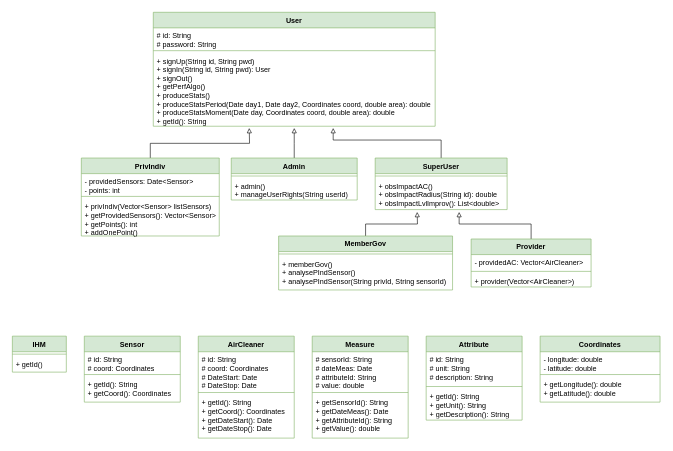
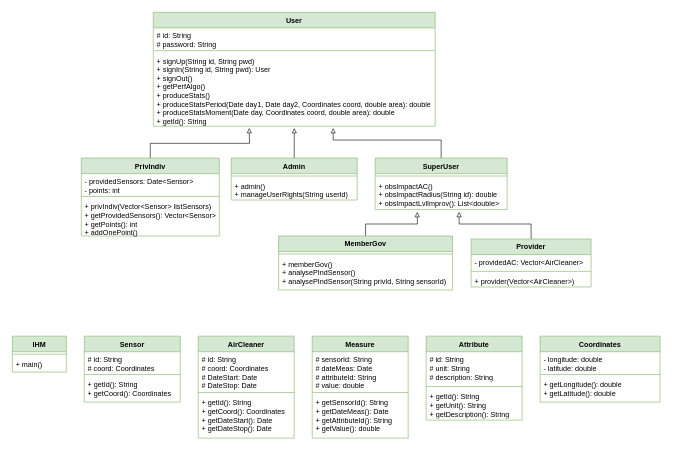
  <mxCell id="0" />
  <mxCell id="1" parent="0" />
  <mxCell id="2" value="User" style="swimlane;fontStyle=1;align=center;verticalAlign=top;childLayout=stackLayout;horizontal=1;startSize=26;horizontalStack=0;resizeParent=1;resizeParentMax=0;resizeLast=0;collapsible=1;marginBottom=0;whiteSpace=wrap;html=1;fillColor=#d5e8d4;strokeColor=#82b366;" vertex="1" parent="1"><mxGeometry x="255" y="20" width="470" height="190" as="geometry" /></mxCell>
  <mxCell id="3" value="# id: String&lt;br&gt;# password: String" style="text;strokeColor=none;fillColor=none;align=left;verticalAlign=top;spacingLeft=4;spacingRight=4;overflow=hidden;rotatable=0;points=[[0,0.5],[1,0.5]];portConstraint=eastwest;whiteSpace=wrap;html=1;" vertex="1" parent="2"><mxGeometry y="26" width="470" height="34" as="geometry" /></mxCell>
  <mxCell id="4" value="" style="line;strokeWidth=1;fillColor=none;align=left;verticalAlign=middle;spacingTop=-1;spacingLeft=3;spacingRight=3;rotatable=0;labelPosition=right;points=[];portConstraint=eastwest;strokeColor=inherit;" vertex="1" parent="2"><mxGeometry y="60" width="470" height="8" as="geometry" /></mxCell>
  <mxCell id="5" value="+ signUp(String id, String pwd)&lt;br&gt;+ signIn(String id, String pwd): User&lt;br&gt;+ signOut()&lt;br&gt;+ getPerfAlgo()&lt;br&gt;+ produceStats()&lt;br&gt;+ produceStatsPeriod(Date day1, Date day2, Coordinates coord, double area): double&lt;br&gt;+ produceStatsMoment(Date day, Coordinates coord, double area): double&lt;br&gt;+ getId(): String" style="text;strokeColor=none;fillColor=none;align=left;verticalAlign=top;spacingLeft=4;spacingRight=4;overflow=hidden;rotatable=0;points=[[0,0.5],[1,0.5]];portConstraint=eastwest;whiteSpace=wrap;html=1;" vertex="1" parent="2"><mxGeometry y="68" width="470" height="122" as="geometry" /></mxCell>
  <mxCell id="6" style="edgeStyle=orthogonalEdgeStyle;rounded=0;orthogonalLoop=1;jettySize=auto;html=1;exitX=0.5;exitY=0;exitDx=0;exitDy=0;endArrow=block;endFill=0;" edge="1" parent="1" source="7"><mxGeometry relative="1" as="geometry"><mxPoint x="490.059" y="213" as="targetPoint" /></mxGeometry></mxCell>
  <mxCell id="7" value="Admin" style="swimlane;fontStyle=1;align=center;verticalAlign=top;childLayout=stackLayout;horizontal=1;startSize=26;horizontalStack=0;resizeParent=1;resizeParentMax=0;resizeLast=0;collapsible=1;marginBottom=0;whiteSpace=wrap;html=1;fillColor=#d5e8d4;strokeColor=#82b366;" vertex="1" parent="1"><mxGeometry x="385" y="263" width="210" height="70" as="geometry" /></mxCell>
  <mxCell id="8" value="" style="line;strokeWidth=1;fillColor=none;align=left;verticalAlign=middle;spacingTop=-1;spacingLeft=3;spacingRight=3;rotatable=0;labelPosition=right;points=[];portConstraint=eastwest;strokeColor=inherit;" vertex="1" parent="7"><mxGeometry y="26" width="210" height="8" as="geometry" /></mxCell>
  <mxCell id="9" value="+ admin()&lt;br&gt;+ manageUserRights(String userId)" style="text;strokeColor=none;fillColor=none;align=left;verticalAlign=top;spacingLeft=4;spacingRight=4;overflow=hidden;rotatable=0;points=[[0,0.5],[1,0.5]];portConstraint=eastwest;whiteSpace=wrap;html=1;" vertex="1" parent="7"><mxGeometry y="34" width="210" height="36" as="geometry" /></mxCell>
  <mxCell id="10" style="edgeStyle=orthogonalEdgeStyle;rounded=0;orthogonalLoop=1;jettySize=auto;html=1;exitX=0.5;exitY=0;exitDx=0;exitDy=0;endArrow=block;endFill=0;targetPerimeterSpacing=0;strokeWidth=1;" edge="1" parent="1" source="11"><mxGeometry relative="1" as="geometry"><mxPoint x="415" y="213" as="targetPoint" /></mxGeometry></mxCell>
  <mxCell id="11" value="PrivIndiv" style="swimlane;fontStyle=1;align=center;verticalAlign=top;childLayout=stackLayout;horizontal=1;startSize=26;horizontalStack=0;resizeParent=1;resizeParentMax=0;resizeLast=0;collapsible=1;marginBottom=0;whiteSpace=wrap;html=1;fillColor=#d5e8d4;strokeColor=#82b366;" vertex="1" parent="1"><mxGeometry x="135" y="263" width="230" height="130" as="geometry" /></mxCell>
  <mxCell id="12" value="- providedSensors: Date&amp;lt;Sensor&amp;gt;&lt;br&gt;- points: int" style="text;strokeColor=none;fillColor=none;align=left;verticalAlign=top;spacingLeft=4;spacingRight=4;overflow=hidden;rotatable=0;points=[[0,0.5],[1,0.5]];portConstraint=eastwest;whiteSpace=wrap;html=1;" vertex="1" parent="11"><mxGeometry y="26" width="230" height="34" as="geometry" /></mxCell>
  <mxCell id="13" value="" style="line;strokeWidth=1;fillColor=none;align=left;verticalAlign=middle;spacingTop=-1;spacingLeft=3;spacingRight=3;rotatable=0;labelPosition=right;points=[];portConstraint=eastwest;strokeColor=inherit;" vertex="1" parent="11"><mxGeometry y="60" width="230" height="8" as="geometry" /></mxCell>
  <mxCell id="14" value="+ privIndiv(Vector&amp;lt;Sensor&amp;gt; listSensors)&lt;br&gt;+ getProvidedSensors(): Vector&amp;lt;Sensor&amp;gt;&lt;br&gt;+ getPoints(): int&lt;br&gt;+ addOnePoint()" style="text;strokeColor=none;fillColor=none;align=left;verticalAlign=top;spacingLeft=4;spacingRight=4;overflow=hidden;rotatable=0;points=[[0,0.5],[1,0.5]];portConstraint=eastwest;whiteSpace=wrap;html=1;" vertex="1" parent="11"><mxGeometry y="68" width="230" height="62" as="geometry" /></mxCell>
  <mxCell id="15" style="edgeStyle=orthogonalEdgeStyle;rounded=0;orthogonalLoop=1;jettySize=auto;html=1;endArrow=block;endFill=0;" edge="1" parent="1" source="16"><mxGeometry relative="1" as="geometry"><mxPoint x="555" y="213" as="targetPoint" /><Array as="points"><mxPoint x="735" y="233" /><mxPoint x="555" y="233" /></Array></mxGeometry></mxCell>
  <mxCell id="16" value="SuperUser" style="swimlane;fontStyle=1;align=center;verticalAlign=top;childLayout=stackLayout;horizontal=1;startSize=26;horizontalStack=0;resizeParent=1;resizeParentMax=0;resizeLast=0;collapsible=1;marginBottom=0;whiteSpace=wrap;html=1;fillColor=#d5e8d4;strokeColor=#82b366;" vertex="1" parent="1"><mxGeometry x="625" y="263" width="220" height="86" as="geometry" /></mxCell>
  <mxCell id="17" value="" style="line;strokeWidth=1;fillColor=none;align=left;verticalAlign=middle;spacingTop=-1;spacingLeft=3;spacingRight=3;rotatable=0;labelPosition=right;points=[];portConstraint=eastwest;strokeColor=inherit;" vertex="1" parent="16"><mxGeometry y="26" width="220" height="8" as="geometry" /></mxCell>
  <mxCell id="18" value="+ obsImpactAC()&lt;br&gt;+ obsImpactRadius(String id): double&lt;br&gt;+ obsImpactLvlImprov(): List&amp;lt;double&amp;gt;" style="text;strokeColor=none;fillColor=none;align=left;verticalAlign=top;spacingLeft=4;spacingRight=4;overflow=hidden;rotatable=0;points=[[0,0.5],[1,0.5]];portConstraint=eastwest;whiteSpace=wrap;html=1;" vertex="1" parent="16"><mxGeometry y="34" width="220" height="52" as="geometry" /></mxCell>
  <mxCell id="19" style="edgeStyle=orthogonalEdgeStyle;rounded=0;orthogonalLoop=1;jettySize=auto;html=1;endArrow=block;endFill=0;" edge="1" parent="1" source="20"><mxGeometry relative="1" as="geometry"><mxPoint x="695" y="353" as="targetPoint" /></mxGeometry></mxCell>
  <mxCell id="20" value="MemberGov" style="swimlane;fontStyle=1;align=center;verticalAlign=top;childLayout=stackLayout;horizontal=1;startSize=26;horizontalStack=0;resizeParent=1;resizeParentMax=0;resizeLast=0;collapsible=1;marginBottom=0;whiteSpace=wrap;html=1;fillColor=#d5e8d4;strokeColor=#82b366;" vertex="1" parent="1"><mxGeometry x="464" y="393" width="290" height="90" as="geometry" /></mxCell>
  <mxCell id="21" value="" style="line;strokeWidth=1;fillColor=none;align=left;verticalAlign=middle;spacingTop=-1;spacingLeft=3;spacingRight=3;rotatable=0;labelPosition=right;points=[];portConstraint=eastwest;strokeColor=inherit;" vertex="1" parent="20"><mxGeometry y="26" width="290" height="8" as="geometry" /></mxCell>
  <mxCell id="22" value="+ memberGov()&lt;br&gt;+ analysePIndSensor()&lt;br&gt;+ analysePIndSensor(String privId, String sensorId)" style="text;strokeColor=none;fillColor=none;align=left;verticalAlign=top;spacingLeft=4;spacingRight=4;overflow=hidden;rotatable=0;points=[[0,0.5],[1,0.5]];portConstraint=eastwest;whiteSpace=wrap;html=1;" vertex="1" parent="20"><mxGeometry y="34" width="290" height="56" as="geometry" /></mxCell>
  <mxCell id="23" style="edgeStyle=orthogonalEdgeStyle;rounded=0;orthogonalLoop=1;jettySize=auto;html=1;endArrow=block;endFill=0;" edge="1" parent="1" source="24"><mxGeometry relative="1" as="geometry"><mxPoint x="765" y="353" as="targetPoint" /><Array as="points"><mxPoint x="885" y="373" /><mxPoint x="765" y="373" /></Array></mxGeometry></mxCell>
  <mxCell id="24" value="Provider" style="swimlane;fontStyle=1;align=center;verticalAlign=top;childLayout=stackLayout;horizontal=1;startSize=26;horizontalStack=0;resizeParent=1;resizeParentMax=0;resizeLast=0;collapsible=1;marginBottom=0;whiteSpace=wrap;html=1;fillColor=#d5e8d4;strokeColor=#82b366;" vertex="1" parent="1"><mxGeometry x="785" y="398" width="200" height="80" as="geometry" /></mxCell>
  <mxCell id="25" value="- providedAC: Vector&amp;lt;AirCleaner&amp;gt;" style="text;strokeColor=none;fillColor=none;align=left;verticalAlign=top;spacingLeft=4;spacingRight=4;overflow=hidden;rotatable=0;points=[[0,0.5],[1,0.5]];portConstraint=eastwest;whiteSpace=wrap;html=1;" vertex="1" parent="24"><mxGeometry y="26" width="200" height="24" as="geometry" /></mxCell>
  <mxCell id="26" value="" style="line;strokeWidth=1;fillColor=none;align=left;verticalAlign=middle;spacingTop=-1;spacingLeft=3;spacingRight=3;rotatable=0;labelPosition=right;points=[];portConstraint=eastwest;strokeColor=inherit;" vertex="1" parent="24"><mxGeometry y="50" width="200" height="8" as="geometry" /></mxCell>
  <mxCell id="27" value="+ provider(Vector&amp;lt;AirCleaner&amp;gt;)" style="text;strokeColor=none;fillColor=none;align=left;verticalAlign=top;spacingLeft=4;spacingRight=4;overflow=hidden;rotatable=0;points=[[0,0.5],[1,0.5]];portConstraint=eastwest;whiteSpace=wrap;html=1;" vertex="1" parent="24"><mxGeometry y="58" width="200" height="22" as="geometry" /></mxCell>
  <mxCell id="28" value="Coordinates" style="swimlane;fontStyle=1;align=center;verticalAlign=top;childLayout=stackLayout;horizontal=1;startSize=26;horizontalStack=0;resizeParent=1;resizeParentMax=0;resizeLast=0;collapsible=1;marginBottom=0;whiteSpace=wrap;html=1;fillColor=#d5e8d4;strokeColor=#82b366;" vertex="1" parent="1"><mxGeometry x="900" y="560" width="200" height="110" as="geometry" /></mxCell>
  <mxCell id="29" value="- longitude: double&lt;br&gt;- latitude: double" style="text;strokeColor=none;fillColor=none;align=left;verticalAlign=top;spacingLeft=4;spacingRight=4;overflow=hidden;rotatable=0;points=[[0,0.5],[1,0.5]];portConstraint=eastwest;whiteSpace=wrap;html=1;" vertex="1" parent="28"><mxGeometry y="26" width="200" height="34" as="geometry" /></mxCell>
  <mxCell id="30" value="" style="line;strokeWidth=1;fillColor=none;align=left;verticalAlign=middle;spacingTop=-1;spacingLeft=3;spacingRight=3;rotatable=0;labelPosition=right;points=[];portConstraint=eastwest;strokeColor=inherit;" vertex="1" parent="28"><mxGeometry y="60" width="200" height="8" as="geometry" /></mxCell>
  <mxCell id="31" value="+ getLongitude(): double&lt;br&gt;+ getLatitude(): double" style="text;strokeColor=none;fillColor=none;align=left;verticalAlign=top;spacingLeft=4;spacingRight=4;overflow=hidden;rotatable=0;points=[[0,0.5],[1,0.5]];portConstraint=eastwest;whiteSpace=wrap;html=1;" vertex="1" parent="28"><mxGeometry y="68" width="200" height="42" as="geometry" /></mxCell>
  <mxCell id="32" value="IHM" style="swimlane;fontStyle=1;align=center;verticalAlign=top;childLayout=stackLayout;horizontal=1;startSize=26;horizontalStack=0;resizeParent=1;resizeParentMax=0;resizeLast=0;collapsible=1;marginBottom=0;whiteSpace=wrap;html=1;fillColor=#d5e8d4;strokeColor=#82b366;" vertex="1" parent="1"><mxGeometry x="20" y="560" width="90" height="60" as="geometry" /></mxCell>
  <mxCell id="33" value="" style="line;strokeWidth=1;fillColor=none;align=left;verticalAlign=middle;spacingTop=-1;spacingLeft=3;spacingRight=3;rotatable=0;labelPosition=right;points=[];portConstraint=eastwest;strokeColor=inherit;" vertex="1" parent="32"><mxGeometry y="26" width="90" height="8" as="geometry" /></mxCell>
- <mxCell id="34" value="+ getId()" style="text;strokeColor=none;fillColor=none;align=left;verticalAlign=top;spacingLeft=4;spacingRight=4;overflow=hidden;rotatable=0;points=[[0,0.5],[1,0.5]];portConstraint=eastwest;whiteSpace=wrap;html=1;" vertex="1" parent="32"><mxGeometry y="34" width="90" height="26" as="geometry" /></mxCell>
+ <mxCell id="34" value="+ main()" style="text;strokeColor=none;fillColor=none;align=left;verticalAlign=top;spacingLeft=4;spacingRight=4;overflow=hidden;rotatable=0;points=[[0,0.5],[1,0.5]];portConstraint=eastwest;whiteSpace=wrap;html=1;" vertex="1" parent="32"><mxGeometry y="34" width="90" height="26" as="geometry" /></mxCell>
  <mxCell id="35" value="Sensor" style="swimlane;fontStyle=1;align=center;verticalAlign=top;childLayout=stackLayout;horizontal=1;startSize=26;horizontalStack=0;resizeParent=1;resizeParentMax=0;resizeLast=0;collapsible=1;marginBottom=0;whiteSpace=wrap;html=1;fillColor=#d5e8d4;strokeColor=#82b366;" vertex="1" parent="1"><mxGeometry x="140" y="560" width="160" height="110" as="geometry" /></mxCell>
  <mxCell id="36" value="# id: String&lt;br&gt;# coord: Coordinates" style="text;strokeColor=none;fillColor=none;align=left;verticalAlign=top;spacingLeft=4;spacingRight=4;overflow=hidden;rotatable=0;points=[[0,0.5],[1,0.5]];portConstraint=eastwest;whiteSpace=wrap;html=1;" vertex="1" parent="35"><mxGeometry y="26" width="160" height="34" as="geometry" /></mxCell>
  <mxCell id="37" value="" style="line;strokeWidth=1;fillColor=none;align=left;verticalAlign=middle;spacingTop=-1;spacingLeft=3;spacingRight=3;rotatable=0;labelPosition=right;points=[];portConstraint=eastwest;strokeColor=inherit;" vertex="1" parent="35"><mxGeometry y="60" width="160" height="8" as="geometry" /></mxCell>
  <mxCell id="38" value="+ getId(): String&lt;br&gt;+ getCoord(): Coordinates" style="text;strokeColor=none;fillColor=none;align=left;verticalAlign=top;spacingLeft=4;spacingRight=4;overflow=hidden;rotatable=0;points=[[0,0.5],[1,0.5]];portConstraint=eastwest;whiteSpace=wrap;html=1;" vertex="1" parent="35"><mxGeometry y="68" width="160" height="42" as="geometry" /></mxCell>
  <mxCell id="39" value="AirCleaner" style="swimlane;fontStyle=1;align=center;verticalAlign=top;childLayout=stackLayout;horizontal=1;startSize=26;horizontalStack=0;resizeParent=1;resizeParentMax=0;resizeLast=0;collapsible=1;marginBottom=0;whiteSpace=wrap;html=1;fillColor=#d5e8d4;strokeColor=#82b366;" vertex="1" parent="1"><mxGeometry x="330" y="560" width="160" height="170" as="geometry" /></mxCell>
  <mxCell id="40" value="# id: String&lt;br&gt;# coord: Coordinates&lt;br&gt;# DateStart: Date&lt;br&gt;# DateStop: Date" style="text;strokeColor=none;fillColor=none;align=left;verticalAlign=top;spacingLeft=4;spacingRight=4;overflow=hidden;rotatable=0;points=[[0,0.5],[1,0.5]];portConstraint=eastwest;whiteSpace=wrap;html=1;" vertex="1" parent="39"><mxGeometry y="26" width="160" height="64" as="geometry" /></mxCell>
  <mxCell id="41" value="" style="line;strokeWidth=1;fillColor=none;align=left;verticalAlign=middle;spacingTop=-1;spacingLeft=3;spacingRight=3;rotatable=0;labelPosition=right;points=[];portConstraint=eastwest;strokeColor=inherit;" vertex="1" parent="39"><mxGeometry y="90" width="160" height="8" as="geometry" /></mxCell>
  <mxCell id="42" value="+ getId(): String&lt;br&gt;+ getCoord(): Coordinates&lt;br&gt;+ getDateStart(): Date&lt;br&gt;+ getDateStop(): Date" style="text;strokeColor=none;fillColor=none;align=left;verticalAlign=top;spacingLeft=4;spacingRight=4;overflow=hidden;rotatable=0;points=[[0,0.5],[1,0.5]];portConstraint=eastwest;whiteSpace=wrap;html=1;" vertex="1" parent="39"><mxGeometry y="98" width="160" height="72" as="geometry" /></mxCell>
  <mxCell id="43" value="Measure" style="swimlane;fontStyle=1;align=center;verticalAlign=top;childLayout=stackLayout;horizontal=1;startSize=26;horizontalStack=0;resizeParent=1;resizeParentMax=0;resizeLast=0;collapsible=1;marginBottom=0;whiteSpace=wrap;html=1;fillColor=#d5e8d4;strokeColor=#82b366;" vertex="1" parent="1"><mxGeometry x="520" y="560" width="160" height="170" as="geometry" /></mxCell>
  <mxCell id="44" value="# sensorId: String&lt;br&gt;# dateMeas: Date&lt;br&gt;# attributeId: String&lt;br&gt;# value: double" style="text;strokeColor=none;fillColor=none;align=left;verticalAlign=top;spacingLeft=4;spacingRight=4;overflow=hidden;rotatable=0;points=[[0,0.5],[1,0.5]];portConstraint=eastwest;whiteSpace=wrap;html=1;" vertex="1" parent="43"><mxGeometry y="26" width="160" height="64" as="geometry" /></mxCell>
  <mxCell id="45" value="" style="line;strokeWidth=1;fillColor=none;align=left;verticalAlign=middle;spacingTop=-1;spacingLeft=3;spacingRight=3;rotatable=0;labelPosition=right;points=[];portConstraint=eastwest;strokeColor=inherit;" vertex="1" parent="43"><mxGeometry y="90" width="160" height="8" as="geometry" /></mxCell>
  <mxCell id="46" value="+ getSensorId(): String&lt;br&gt;+ getDateMeas(): Date&lt;br&gt;+ getAttributeId(): String&lt;br&gt;+ getValue(): double" style="text;strokeColor=none;fillColor=none;align=left;verticalAlign=top;spacingLeft=4;spacingRight=4;overflow=hidden;rotatable=0;points=[[0,0.5],[1,0.5]];portConstraint=eastwest;whiteSpace=wrap;html=1;" vertex="1" parent="43"><mxGeometry y="98" width="160" height="72" as="geometry" /></mxCell>
  <mxCell id="47" value="Attribute" style="swimlane;fontStyle=1;align=center;verticalAlign=top;childLayout=stackLayout;horizontal=1;startSize=26;horizontalStack=0;resizeParent=1;resizeParentMax=0;resizeLast=0;collapsible=1;marginBottom=0;whiteSpace=wrap;html=1;fillColor=#d5e8d4;strokeColor=#82b366;" vertex="1" parent="1"><mxGeometry x="710" y="560" width="160" height="140" as="geometry" /></mxCell>
  <mxCell id="48" value="# id: String&lt;br&gt;# unit: String&lt;br&gt;# description: String&lt;br&gt;" style="text;strokeColor=none;fillColor=none;align=left;verticalAlign=top;spacingLeft=4;spacingRight=4;overflow=hidden;rotatable=0;points=[[0,0.5],[1,0.5]];portConstraint=eastwest;whiteSpace=wrap;html=1;" vertex="1" parent="47"><mxGeometry y="26" width="160" height="54" as="geometry" /></mxCell>
  <mxCell id="49" value="" style="line;strokeWidth=1;fillColor=none;align=left;verticalAlign=middle;spacingTop=-1;spacingLeft=3;spacingRight=3;rotatable=0;labelPosition=right;points=[];portConstraint=eastwest;strokeColor=inherit;" vertex="1" parent="47"><mxGeometry y="80" width="160" height="8" as="geometry" /></mxCell>
  <mxCell id="50" value="+ getId(): String&lt;br&gt;+ getUnit(): String&lt;br&gt;+ getDescription(): String" style="text;strokeColor=none;fillColor=none;align=left;verticalAlign=top;spacingLeft=4;spacingRight=4;overflow=hidden;rotatable=0;points=[[0,0.5],[1,0.5]];portConstraint=eastwest;whiteSpace=wrap;html=1;" vertex="1" parent="47"><mxGeometry y="88" width="160" height="52" as="geometry" /></mxCell>
